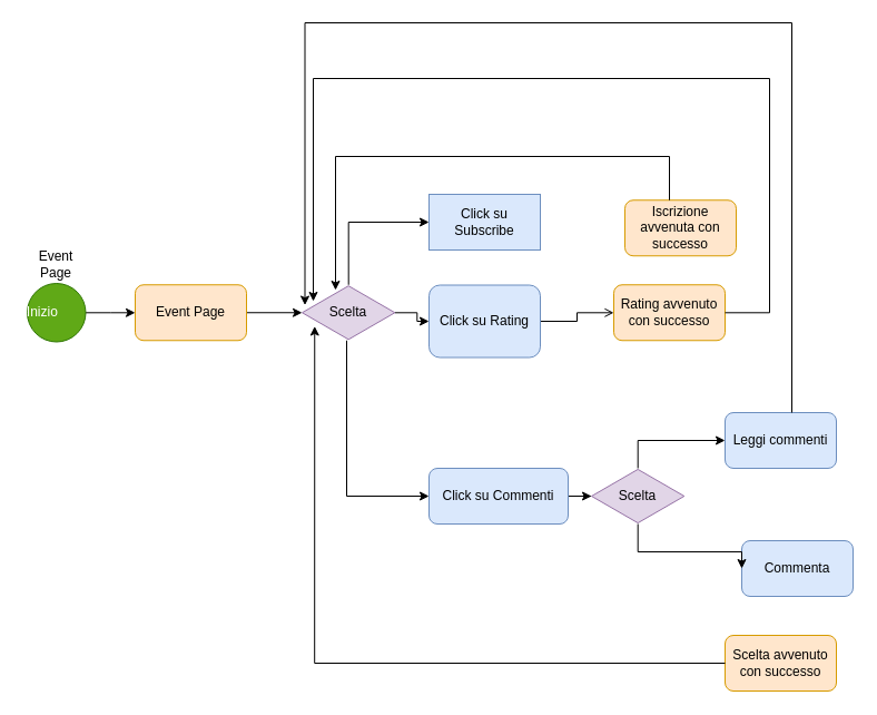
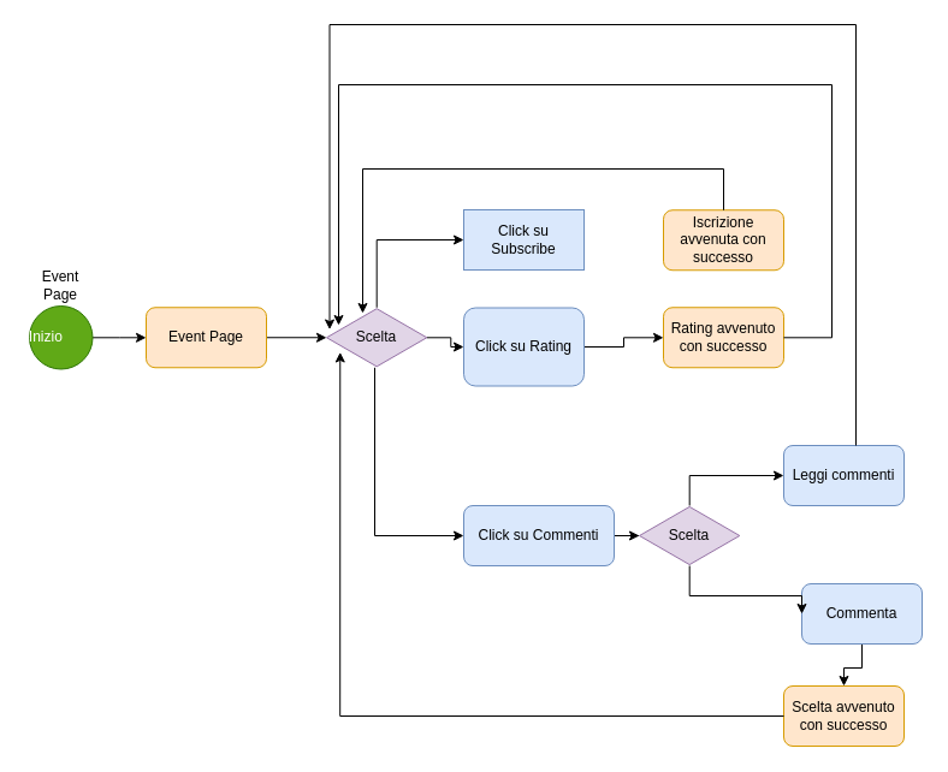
  <mxCell id="0" />
  <mxCell id="1" parent="0" />
  <mxCell id="2" value="" style="edgeStyle=orthogonalEdgeStyle;rounded=0;orthogonalLoop=1;jettySize=auto;html=1;" edge="1" parent="1" source="3" target="6"><mxGeometry relative="1" as="geometry" /></mxCell>
  <mxCell id="3" value="Inizio&lt;span style=&quot;white-space: pre;&quot;&gt;&#09;&lt;/span&gt;" style="ellipse;whiteSpace=wrap;html=1;aspect=fixed;fillColor=#60a917;strokeColor=#2D7600;fontColor=#ffffff;" vertex="1" parent="1"><mxGeometry x="24" y="254" width="52.5" height="52.5" as="geometry" /></mxCell>
  <mxCell id="4" value="Event Page" style="text;html=1;strokeColor=none;fillColor=none;align=center;verticalAlign=middle;whiteSpace=wrap;rounded=0;" vertex="1" parent="1"><mxGeometry x="20.25" y="222" width="60" height="30" as="geometry" /></mxCell>
  <mxCell id="5" value="" style="edgeStyle=orthogonalEdgeStyle;rounded=0;orthogonalLoop=1;jettySize=auto;html=1;" edge="1" parent="1" source="6" target="10"><mxGeometry relative="1" as="geometry" /></mxCell>
  <mxCell id="6" value="Event Page" style="rounded=1;whiteSpace=wrap;html=1;fillColor=#ffe6cc;strokeColor=#d79b00;" vertex="1" parent="1"><mxGeometry x="121" y="255.25" width="100" height="50" as="geometry" /></mxCell>
  <mxCell id="7" style="edgeStyle=orthogonalEdgeStyle;rounded=0;orthogonalLoop=1;jettySize=auto;html=1;entryX=0;entryY=0.5;entryDx=0;entryDy=0;" edge="1" parent="1" source="10" target="11"><mxGeometry relative="1" as="geometry"><Array as="points"><mxPoint x="313" y="199" /></Array></mxGeometry></mxCell>
  <mxCell id="8" value="" style="edgeStyle=orthogonalEdgeStyle;rounded=0;orthogonalLoop=1;jettySize=auto;html=1;" edge="1" parent="1" source="10" target="13"><mxGeometry relative="1" as="geometry" /></mxCell>
  <mxCell id="9" style="edgeStyle=orthogonalEdgeStyle;rounded=0;orthogonalLoop=1;jettySize=auto;html=1;entryX=0;entryY=0.5;entryDx=0;entryDy=0;" edge="1" parent="1" source="10" target="15"><mxGeometry relative="1" as="geometry"><Array as="points"><mxPoint x="311" y="445" /></Array></mxGeometry></mxCell>
  <mxCell id="10" value="Scelta" style="html=1;whiteSpace=wrap;aspect=fixed;shape=isoRectangle;fillColor=#e1d5e7;strokeColor=#9673a6;" vertex="1" parent="1"><mxGeometry x="271" y="255.25" width="83.33" height="50" as="geometry" /></mxCell>
  <mxCell id="11" value="Click su Subscribe" style="whiteSpace=wrap;html=1;fillColor=#dae8fc;strokeColor=#6c8ebf;rounded=0;" vertex="1" parent="1"><mxGeometry x="385" y="174" width="100" height="50" as="geometry" /></mxCell>
- <mxCell id="12" value="" style="edgeStyle=orthogonalEdgeStyle;rounded=0;orthogonalLoop=1;jettySize=auto;html=1;endArrow=open;" edge="1" parent="1" source="13" target="16"><mxGeometry relative="1" as="geometry" /></mxCell>
+ <mxCell id="12" value="" style="edgeStyle=orthogonalEdgeStyle;rounded=0;orthogonalLoop=1;jettySize=auto;html=1;" edge="1" parent="1" source="13" target="16"><mxGeometry relative="1" as="geometry" /></mxCell>
  <mxCell id="13" value="Click su Rating" style="rounded=1;whiteSpace=wrap;html=1;fillColor=#dae8fc;strokeColor=#6c8ebf;" vertex="1" parent="1"><mxGeometry x="385" y="255.5" width="100" height="65" as="geometry" /></mxCell>
  <mxCell id="14" value="" style="edgeStyle=orthogonalEdgeStyle;rounded=0;orthogonalLoop=1;jettySize=auto;html=1;" edge="1" parent="1" source="15" target="21"><mxGeometry relative="1" as="geometry" /></mxCell>
  <mxCell id="15" value="Click su Commenti" style="rounded=1;whiteSpace=wrap;html=1;fillColor=#dae8fc;strokeColor=#6c8ebf;" vertex="1" parent="1"><mxGeometry x="385" y="420" width="125" height="50" as="geometry" /></mxCell>
  <mxCell id="16" value="Rating avvenuto con successo" style="rounded=1;whiteSpace=wrap;html=1;fillColor=#ffe6cc;strokeColor=#d79b00;" vertex="1" parent="1"><mxGeometry x="551" y="255.25" width="100" height="50" as="geometry" /></mxCell>
- <mxCell id="17" value="Iscrizione avvenuta con successo" style="rounded=1;whiteSpace=wrap;html=1;fillColor=#ffe6cc;strokeColor=#d79b00;" vertex="1" parent="1"><mxGeometry x="561" y="179.25" width="100" height="50" as="geometry" /></mxCell>
+ <mxCell id="17" value="Iscrizione avvenuta con successo" style="rounded=1;whiteSpace=wrap;html=1;fillColor=#ffe6cc;strokeColor=#d79b00;" vertex="1" parent="1"><mxGeometry x="551" y="174.25" width="100" height="50" as="geometry" /></mxCell>
  <mxCell id="18" style="edgeStyle=orthogonalEdgeStyle;rounded=0;orthogonalLoop=1;jettySize=auto;html=1;entryX=0.36;entryY=0.095;entryDx=0;entryDy=0;entryPerimeter=0;" edge="1" parent="1" source="17" target="10"><mxGeometry relative="1" as="geometry"><mxPoint x="201" y="220" as="targetPoint" /><Array as="points"><mxPoint x="601" y="140" /><mxPoint x="301" y="140" /></Array></mxGeometry></mxCell>
  <mxCell id="19" style="edgeStyle=orthogonalEdgeStyle;rounded=0;orthogonalLoop=1;jettySize=auto;html=1;entryX=0.12;entryY=0.295;entryDx=0;entryDy=0;entryPerimeter=0;" edge="1" parent="1" source="16" target="10"><mxGeometry relative="1" as="geometry"><Array as="points"><mxPoint x="691" y="280" /><mxPoint x="691" y="70" /><mxPoint x="281" y="70" /></Array></mxGeometry></mxCell>
  <mxCell id="20" style="edgeStyle=orthogonalEdgeStyle;rounded=0;orthogonalLoop=1;jettySize=auto;html=1;entryX=0;entryY=0.5;entryDx=0;entryDy=0;" edge="1" parent="1" source="21" target="22"><mxGeometry relative="1" as="geometry"><Array as="points"><mxPoint x="573" y="395" /></Array></mxGeometry></mxCell>
  <mxCell id="21" value="Scelta" style="html=1;whiteSpace=wrap;aspect=fixed;shape=isoRectangle;fillColor=#e1d5e7;strokeColor=#9673a6;" vertex="1" parent="1"><mxGeometry x="531" y="420" width="83.33" height="50" as="geometry" /></mxCell>
  <mxCell id="22" value="Leggi commenti" style="rounded=1;whiteSpace=wrap;html=1;fillColor=#dae8fc;strokeColor=#6c8ebf;" vertex="1" parent="1"><mxGeometry x="651" y="370" width="100" height="50" as="geometry" /></mxCell>
+ <mxCell id="23" value="" style="edgeStyle=orthogonalEdgeStyle;rounded=0;orthogonalLoop=1;jettySize=auto;html=1;" edge="1" parent="1" source="24" target="27"><mxGeometry relative="1" as="geometry" /></mxCell>
  <mxCell id="24" value="Commenta" style="rounded=1;whiteSpace=wrap;html=1;fillColor=#dae8fc;strokeColor=#6c8ebf;" vertex="1" parent="1"><mxGeometry x="666" y="485" width="100" height="50" as="geometry" /></mxCell>
  <mxCell id="25" style="edgeStyle=orthogonalEdgeStyle;rounded=0;orthogonalLoop=1;jettySize=auto;html=1;entryX=0;entryY=0.5;entryDx=0;entryDy=0;" edge="1" parent="1" source="21" target="24"><mxGeometry relative="1" as="geometry"><Array as="points"><mxPoint x="573" y="495" /></Array></mxGeometry></mxCell>
  <mxCell id="26" style="edgeStyle=orthogonalEdgeStyle;rounded=0;orthogonalLoop=1;jettySize=auto;html=1;entryX=0.03;entryY=0.365;entryDx=0;entryDy=0;entryPerimeter=0;" edge="1" parent="1" source="22" target="10"><mxGeometry relative="1" as="geometry"><Array as="points"><mxPoint x="711" y="20" /><mxPoint x="274" y="20" /></Array></mxGeometry></mxCell>
  <mxCell id="27" value="Scelta avvenuto con successo" style="rounded=1;whiteSpace=wrap;html=1;fillColor=#ffe6cc;strokeColor=#d79b00;" vertex="1" parent="1"><mxGeometry x="651" y="570" width="100" height="50" as="geometry" /></mxCell>
  <mxCell id="28" style="edgeStyle=orthogonalEdgeStyle;rounded=0;orthogonalLoop=1;jettySize=auto;html=1;entryX=0.135;entryY=0.744;entryDx=0;entryDy=0;entryPerimeter=0;" edge="1" parent="1" source="27" target="10"><mxGeometry relative="1" as="geometry" /></mxCell>
